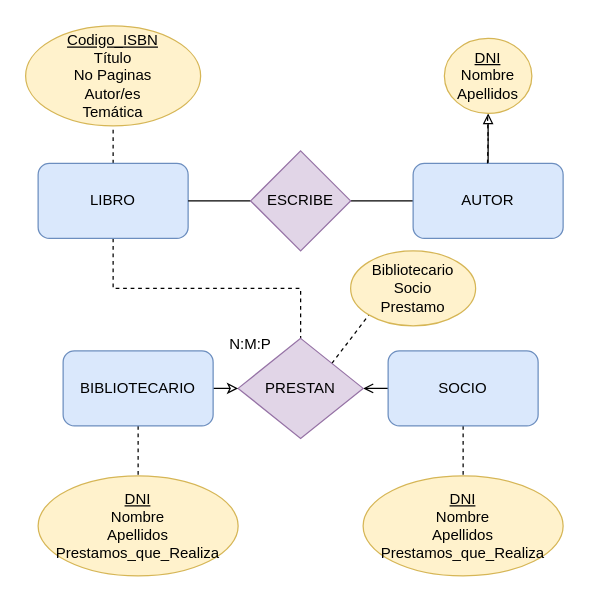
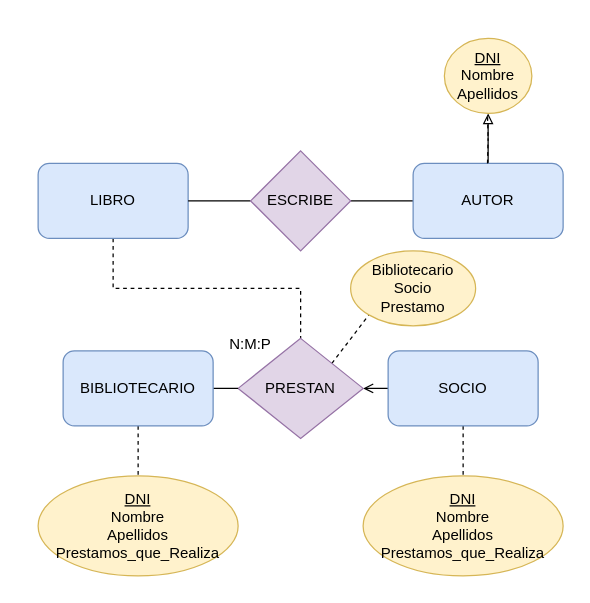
  <mxCell id="0" />
  <mxCell id="1" parent="0" />
  <mxCell id="2" style="edgeStyle=orthogonalEdgeStyle;rounded=0;orthogonalLoop=1;jettySize=auto;html=1;exitX=0;exitY=0.5;exitDx=0;exitDy=0;entryX=1;entryY=0.5;entryDx=0;entryDy=0;endArrow=none;endFill=0;" parent="1" source="4" target="9" edge="1"><mxGeometry relative="1" as="geometry" /></mxCell>
  <mxCell id="3" style="edgeStyle=orthogonalEdgeStyle;rounded=0;orthogonalLoop=1;jettySize=auto;html=1;exitX=0.5;exitY=0;exitDx=0;exitDy=0;entryX=0.5;entryY=1;entryDx=0;entryDy=0;endArrow=block;endFill=0;" edge="1" parent="1" source="4" target="23"><mxGeometry relative="1" as="geometry" /></mxCell>
  <mxCell id="4" value="AUTOR" style="rounded=1;whiteSpace=wrap;html=1;fillColor=#dae8fc;strokeColor=#6c8ebf;" parent="1" vertex="1"><mxGeometry x="330" y="130" width="120" height="60" as="geometry" /></mxCell>
- <mxCell id="5" style="edgeStyle=orthogonalEdgeStyle;rounded=0;orthogonalLoop=1;jettySize=auto;html=1;exitX=0.5;exitY=0;exitDx=0;exitDy=0;entryX=0.5;entryY=1;entryDx=0;entryDy=0;endArrow=none;endFill=0;dashed=1;" parent="1" source="7" target="18" edge="1"><mxGeometry relative="1" as="geometry" /></mxCell>
  <mxCell id="6" style="edgeStyle=orthogonalEdgeStyle;rounded=0;orthogonalLoop=1;jettySize=auto;html=1;exitX=0.5;exitY=1;exitDx=0;exitDy=0;entryX=0.5;entryY=0;entryDx=0;entryDy=0;endArrow=none;endFill=0;dashed=1;" edge="1" parent="1" source="7" target="14"><mxGeometry relative="1" as="geometry" /></mxCell>
  <mxCell id="7" value="LIBRO" style="rounded=1;whiteSpace=wrap;html=1;fillColor=#dae8fc;strokeColor=#6c8ebf;" parent="1" vertex="1"><mxGeometry x="30" y="130" width="120" height="60" as="geometry" /></mxCell>
  <mxCell id="8" style="edgeStyle=orthogonalEdgeStyle;rounded=0;orthogonalLoop=1;jettySize=auto;html=1;exitX=0;exitY=0.5;exitDx=0;exitDy=0;entryX=1;entryY=0.5;entryDx=0;entryDy=0;endArrow=none;endFill=0;" parent="1" source="9" target="7" edge="1"><mxGeometry relative="1" as="geometry" /></mxCell>
  <mxCell id="9" value="ESCRIBE" style="rhombus;whiteSpace=wrap;html=1;fillColor=#e1d5e7;strokeColor=#9673a6;" parent="1" vertex="1"><mxGeometry x="200" y="120" width="80" height="80" as="geometry" /></mxCell>
  <mxCell id="10" style="edgeStyle=orthogonalEdgeStyle;rounded=0;orthogonalLoop=1;jettySize=auto;html=1;exitX=0;exitY=0.5;exitDx=0;exitDy=0;entryX=1;entryY=0.5;entryDx=0;entryDy=0;endArrow=open;endFill=0;" parent="1" source="12" target="14" edge="1"><mxGeometry relative="1" as="geometry" /></mxCell>
  <mxCell id="11" style="edgeStyle=orthogonalEdgeStyle;rounded=0;orthogonalLoop=1;jettySize=auto;html=1;exitX=0.5;exitY=1;exitDx=0;exitDy=0;entryX=0.5;entryY=0;entryDx=0;entryDy=0;endArrow=none;endFill=0;dashed=1;" edge="1" parent="1" source="12" target="22"><mxGeometry relative="1" as="geometry" /></mxCell>
  <mxCell id="12" value="SOCIO" style="rounded=1;whiteSpace=wrap;html=1;fillColor=#dae8fc;strokeColor=#6c8ebf;" parent="1" vertex="1"><mxGeometry x="310" y="280" width="120" height="60" as="geometry" /></mxCell>
  <mxCell id="13" style="rounded=0;orthogonalLoop=1;jettySize=auto;html=1;exitX=1;exitY=0;exitDx=0;exitDy=0;entryX=0;entryY=1;entryDx=0;entryDy=0;dashed=1;endArrow=none;endFill=0;" edge="1" parent="1" source="14" target="21"><mxGeometry relative="1" as="geometry" /></mxCell>
  <mxCell id="14" value="PRESTAN" style="rhombus;whiteSpace=wrap;html=1;fillColor=#e1d5e7;strokeColor=#9673a6;" parent="1" vertex="1"><mxGeometry x="190" y="270" width="100" height="80" as="geometry" /></mxCell>
- <mxCell id="15" style="edgeStyle=orthogonalEdgeStyle;rounded=0;orthogonalLoop=1;jettySize=auto;html=1;exitX=1;exitY=0.5;exitDx=0;exitDy=0;entryX=0;entryY=0.5;entryDx=0;entryDy=0;endArrow=classic;endFill=0;" parent="1" source="17" target="14" edge="1"><mxGeometry relative="1" as="geometry" /></mxCell>
+ <mxCell id="15" style="edgeStyle=orthogonalEdgeStyle;rounded=0;orthogonalLoop=1;jettySize=auto;html=1;exitX=1;exitY=0.5;exitDx=0;exitDy=0;entryX=0;entryY=0.5;entryDx=0;entryDy=0;endArrow=none;endFill=0;" parent="1" source="17" target="14" edge="1"><mxGeometry relative="1" as="geometry" /></mxCell>
  <mxCell id="16" style="edgeStyle=orthogonalEdgeStyle;rounded=0;orthogonalLoop=1;jettySize=auto;html=1;exitX=0.5;exitY=1;exitDx=0;exitDy=0;entryX=0.5;entryY=0;entryDx=0;entryDy=0;endArrow=none;endFill=0;dashed=1;" edge="1" parent="1" source="17" target="20"><mxGeometry relative="1" as="geometry" /></mxCell>
  <mxCell id="17" value="BIBLIOTECARIO" style="rounded=1;whiteSpace=wrap;html=1;fillColor=#dae8fc;strokeColor=#6c8ebf;" parent="1" vertex="1"><mxGeometry x="50" y="280" width="120" height="60" as="geometry" /></mxCell>
- <mxCell id="18" value="&lt;u&gt;Codigo_ISBN&lt;/u&gt;&lt;br&gt;Título&lt;br&gt;No Paginas&lt;br&gt;Autor/es&lt;br&gt;Temática" style="ellipse;whiteSpace=wrap;html=1;rounded=1;fillColor=#fff2cc;strokeColor=#d6b656;" parent="1" vertex="1"><mxGeometry x="20" y="20" width="140" height="80" as="geometry" /></mxCell>
  <mxCell id="19" value="N:M:P" style="text;html=1;strokeColor=none;fillColor=none;align=center;verticalAlign=middle;whiteSpace=wrap;rounded=0;" vertex="1" parent="1"><mxGeometry x="170" y="260" width="60" height="30" as="geometry" /></mxCell>
  <mxCell id="20" value="&lt;u&gt;DNI&lt;/u&gt;&lt;br&gt;Nombre&lt;br&gt;Apellidos&lt;br&gt;Prestamos_que_Realiza" style="ellipse;whiteSpace=wrap;html=1;fillColor=#fff2cc;strokeColor=#d6b656;" vertex="1" parent="1"><mxGeometry x="30" y="380" width="160" height="80" as="geometry" /></mxCell>
  <mxCell id="21" value="Bibliotecario&lt;br&gt;Socio&lt;br&gt;Prestamo" style="ellipse;whiteSpace=wrap;html=1;fillColor=#fff2cc;strokeColor=#d6b656;" vertex="1" parent="1"><mxGeometry x="280" y="200" width="100" height="60" as="geometry" /></mxCell>
  <mxCell id="22" value="&lt;u&gt;DNI&lt;/u&gt;&lt;br&gt;Nombre&lt;br&gt;Apellidos&lt;br&gt;Prestamos_que_Realiza" style="ellipse;whiteSpace=wrap;html=1;fillColor=#fff2cc;strokeColor=#d6b656;" vertex="1" parent="1"><mxGeometry x="290" y="380" width="160" height="80" as="geometry" /></mxCell>
  <mxCell id="23" value="&lt;u&gt;DNI&lt;/u&gt;&lt;br&gt;Nombre&lt;br&gt;Apellidos" style="ellipse;whiteSpace=wrap;html=1;fillColor=#fff2cc;strokeColor=#d6b656;" vertex="1" parent="1"><mxGeometry x="355" y="30" width="70" height="60" as="geometry" /></mxCell>
  <mxCell id="24" style="edgeStyle=orthogonalEdgeStyle;rounded=0;orthogonalLoop=1;jettySize=auto;html=1;exitX=0.5;exitY=0;exitDx=0;exitDy=0;entryX=0.5;entryY=1;entryDx=0;entryDy=0;endArrow=none;endFill=0;dashed=1;" edge="1" parent="1"><mxGeometry relative="1" as="geometry"><mxPoint x="389.5" y="130" as="sourcePoint" /><mxPoint x="389.5" y="90" as="targetPoint" /></mxGeometry></mxCell>
